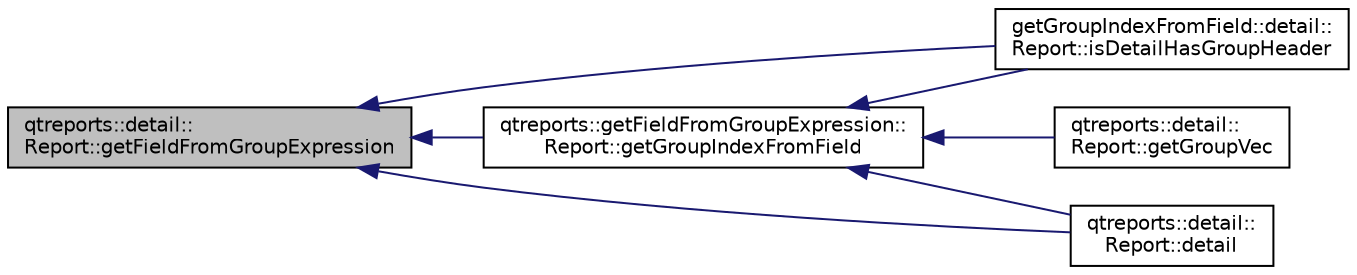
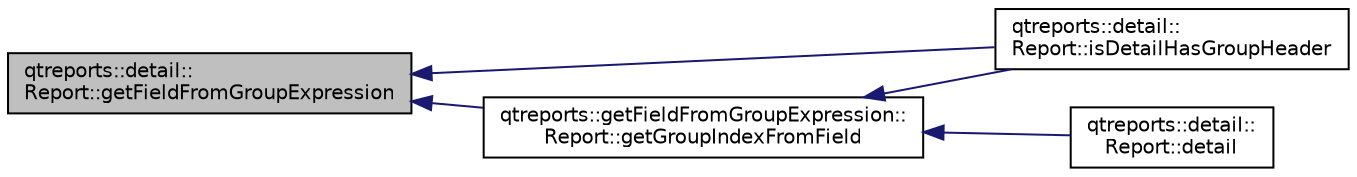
  digraph {
    rankdir=LR
    node [color=black fontname=Helvetica fontsize=10 shape=record]
    edge [color=midnightblue dir=back fontname=Helvetica fontsize=10 labelfontname=Helvetica labelfontsize=10 style=solid]
    n1 [fillcolor=grey75 fontcolor=black height=0.2 label="qtreports::detail::\lReport::getFieldFromGroupExpression" style=filled width=0.4]
-   n2 [height=0.2 label="getGroupIndexFromField::detail::\lReport::isDetailHasGroupHeader" width=0.4]
+   n2 [height=0.2 label="qtreports::detail::\lReport::isDetailHasGroupHeader" width=0.4]
    n3 [height=0.2 label="qtreports::detail::\lReport::detail" width=0.4]
    n4 [height=0.2 label="qtreports::getFieldFromGroupExpression::\lReport::getGroupIndexFromField" width=0.4]
-   n5 [height=0.2 label="qtreports::detail::\lReport::getGroupVec" width=0.4]
    n1 -> n2
-   n1 -> n3
    n1 -> n4
    n4 -> n2
    n4 -> n3
-   n4 -> n5
  }
